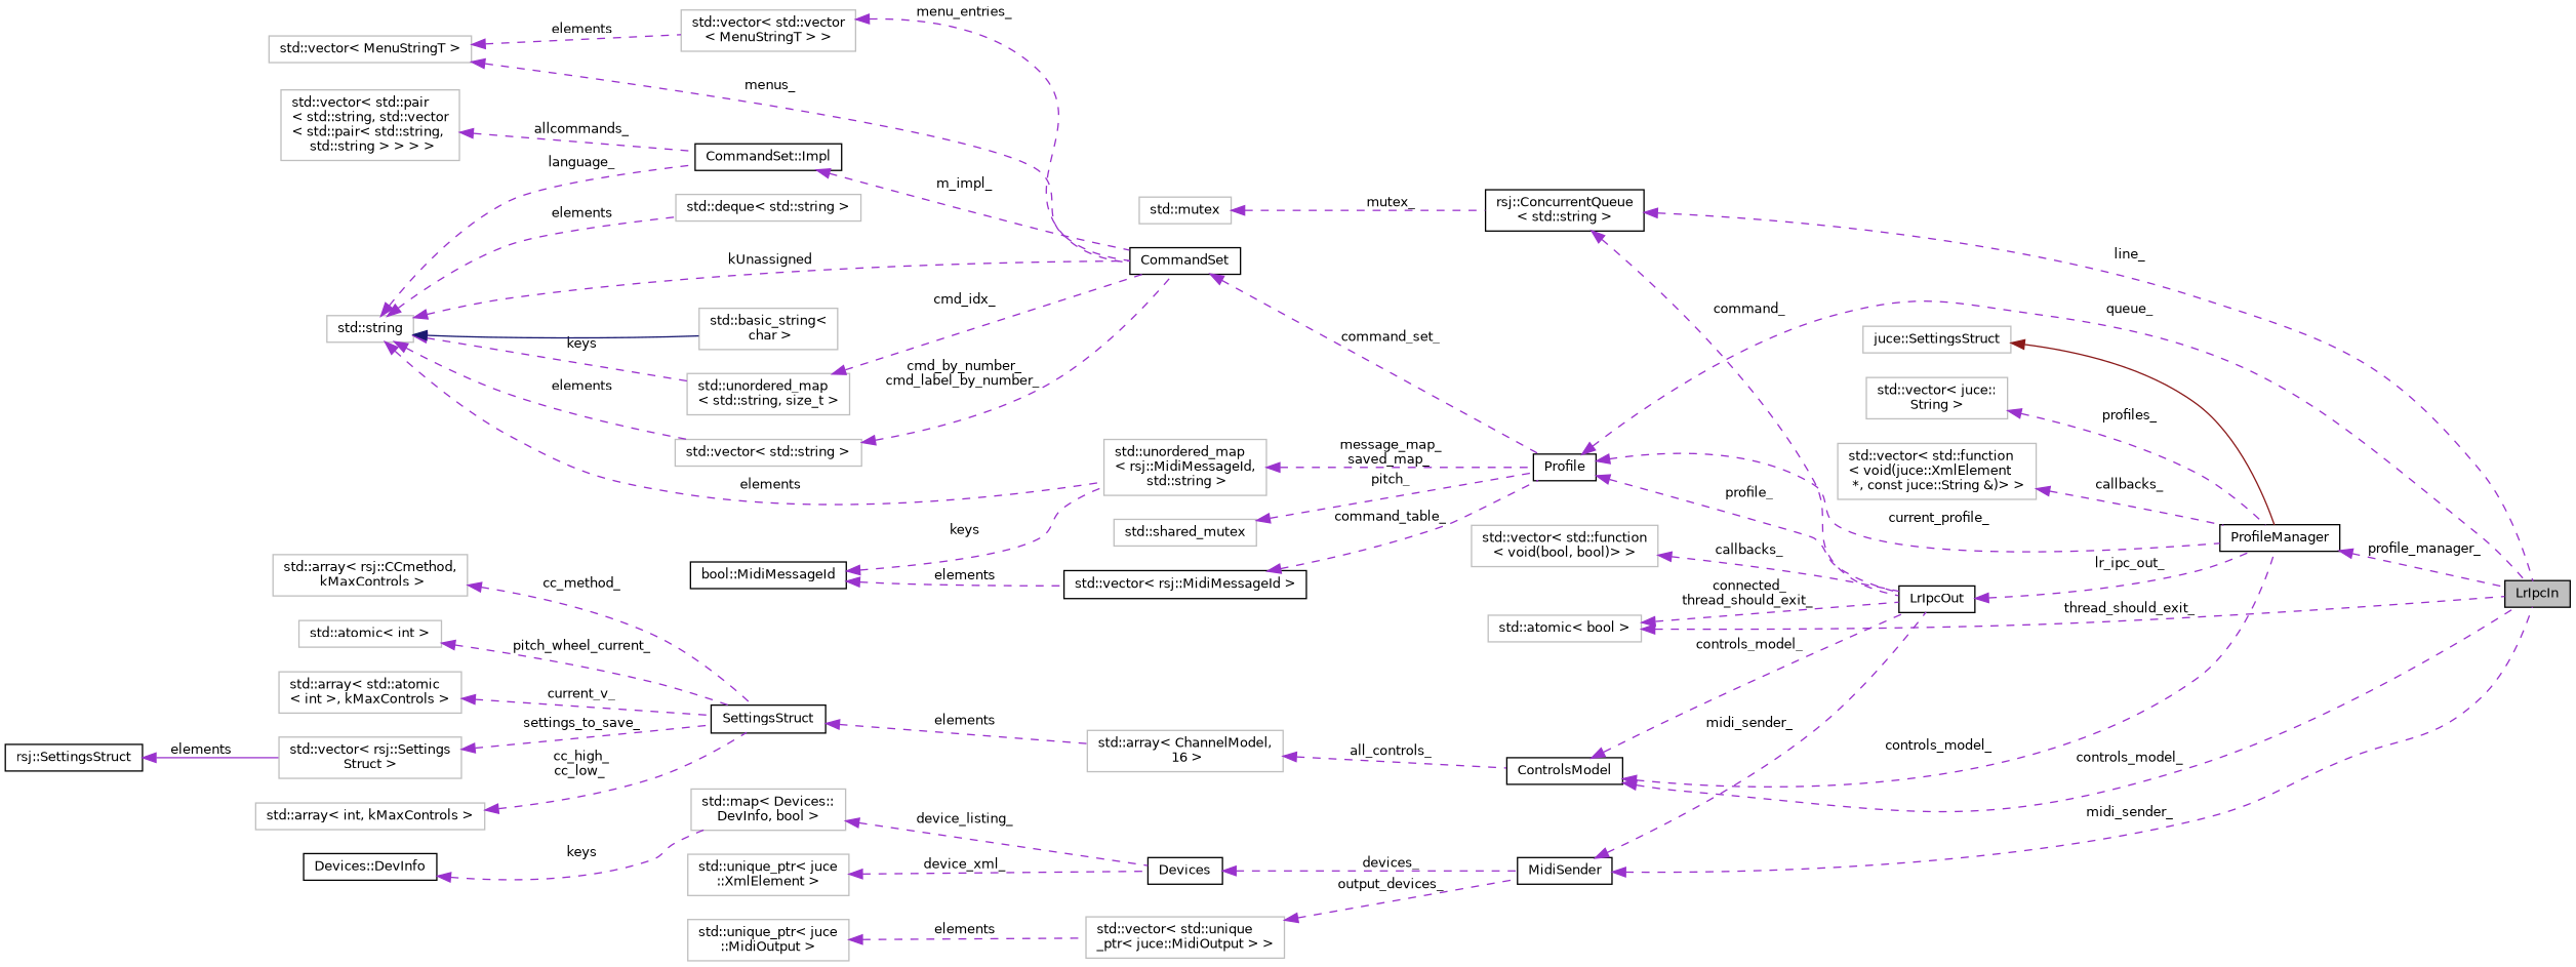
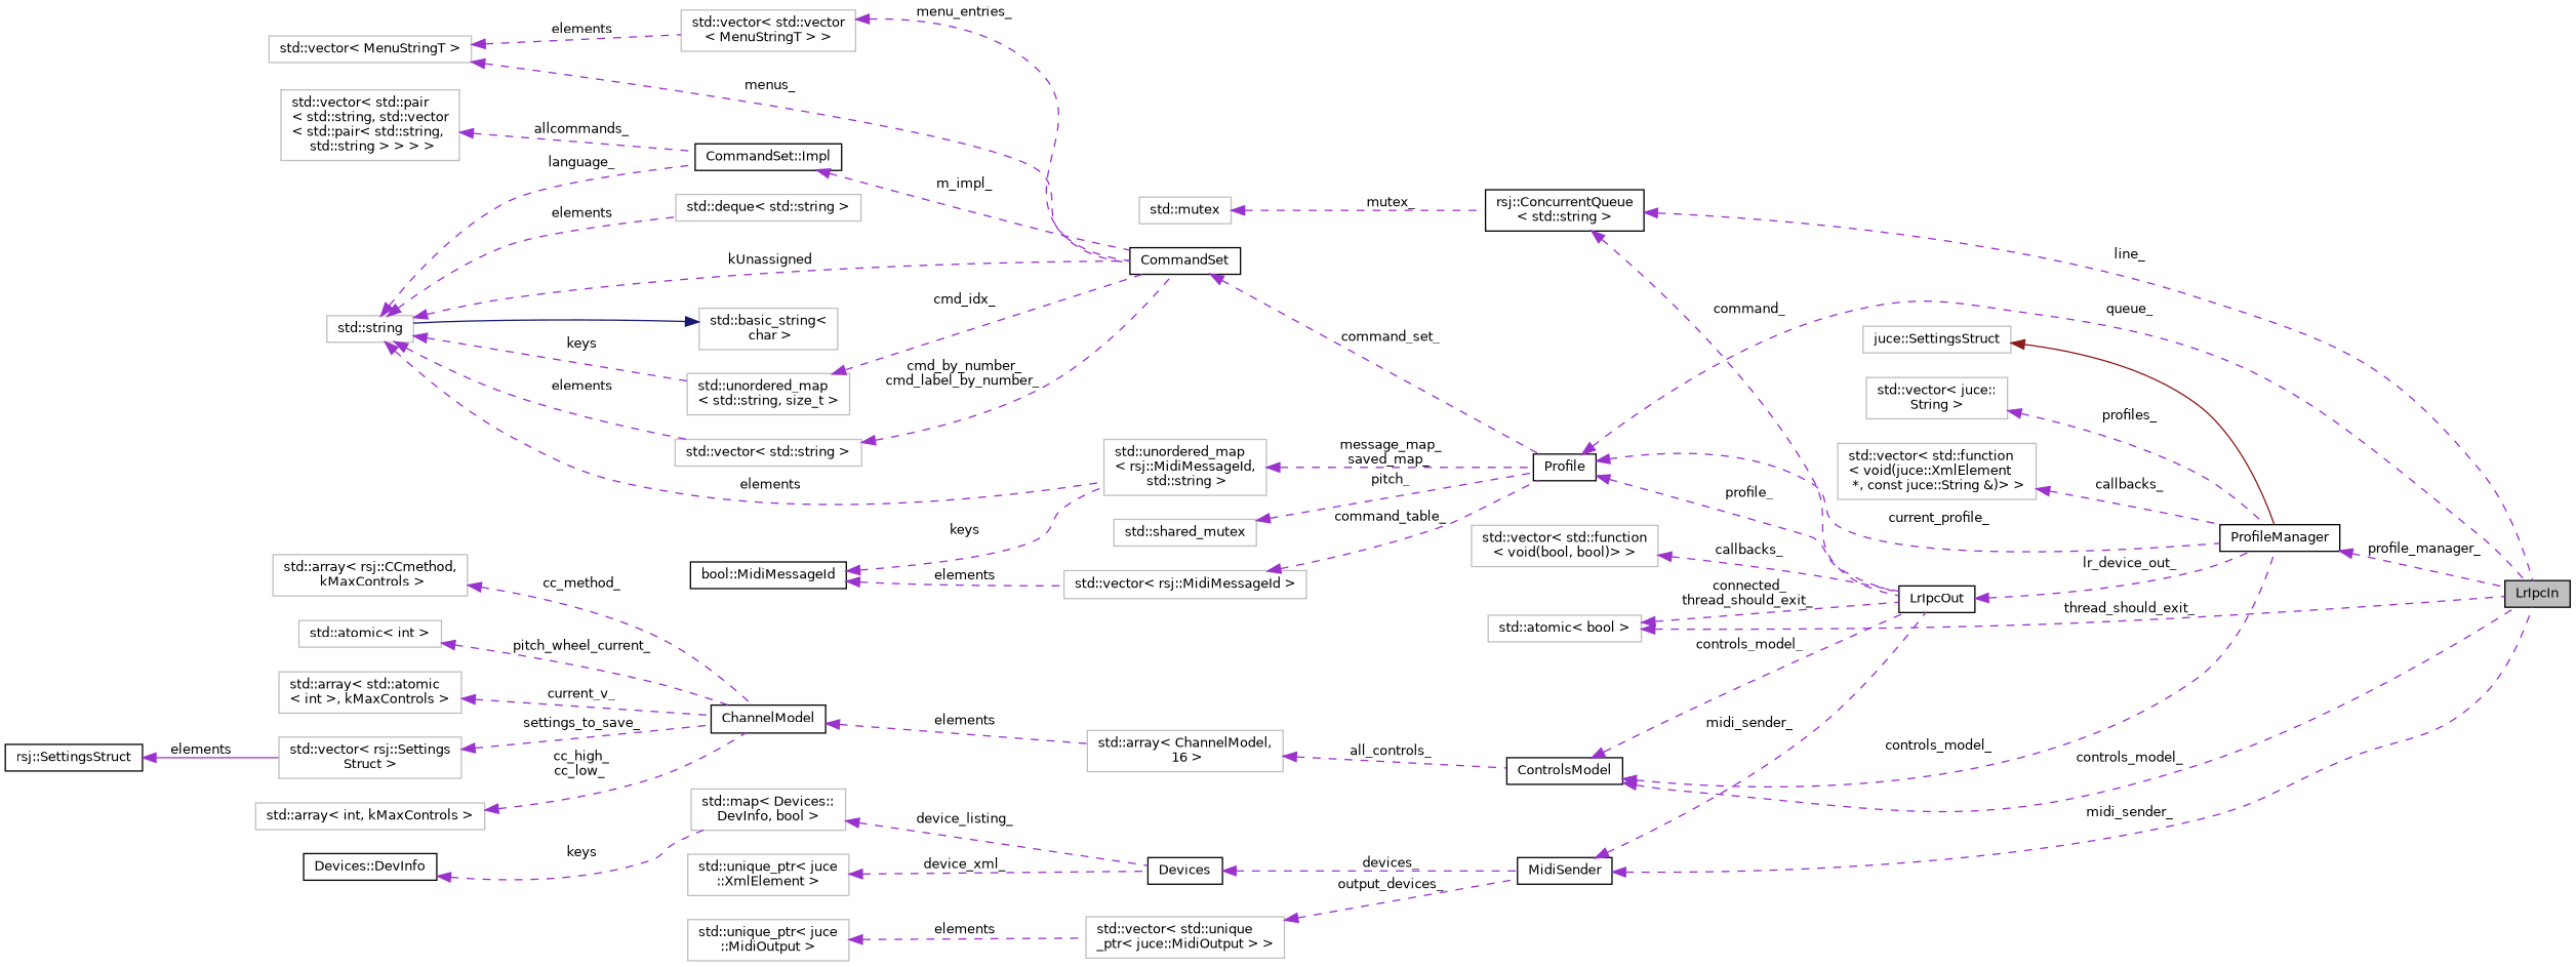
  digraph {
    rankdir=LR
    node [color=grey75 fillcolor=white fontname=Helvetica fontsize=10 shape=record style=filled]
    edge [color=darkorchid3 dir=back fontname=Helvetica fontsize=10 labelfontname=Helvetica labelfontsize=10 style=dashed]
    n1 [color=black fillcolor=grey75 fontcolor=black height=0.2 label=LrIpcIn width=0.4]
    n2 [color=black height=0.2 label="rsj::ConcurrentQueue\l\< std::string \>" width=0.4]
    n3 [color=black height=0.2 label=LrIpcOut width=0.4]
    n4 [color=black height=0.2 label=ProfileManager width=0.4]
    n5 [height=0.2 label="std::mutex" width=0.4]
    n6 [height=0.2 label="std::deque\< std::string \>" width=0.4]
    n7 [height=0.2 label="std::string" width=0.4]
    n8 [color=black height=0.2 label=CommandSet width=0.4]
    n9 [height=0.2 label="std::unordered_map\l\< std::string, size_t \>" width=0.4]
    n10 [color=black height=0.2 label="CommandSet::Impl" width=0.4]
    n11 [height=0.2 label="std::vector\< std::string \>" width=0.4]
    n12 [height=0.2 label="std::unordered_map\l\< rsj::MidiMessageId,\l std::string \>" width=0.4]
    n13 [color=black height=0.2 label=Profile width=0.4]
    n14 [height=0.2 label="std::basic_string\<\l char \>" width=0.4]
    n15 [height=0.2 label="std::atomic\< bool \>" width=0.4]
    n16 [height=0.2 label="juce::SettingsStruct" width=0.4]
    n17 [height=0.2 label="std::vector\< juce::\lString \>" width=0.4]
    n18 [height=0.2 label="std::vector\< std::vector\l\< MenuStringT \> \>" width=0.4]
    n19 [height=0.2 label="std::vector\< MenuStringT \>" width=0.4]
    n20 [height=0.2 label="std::vector\< std::pair\l\< std::string, std::vector\l\< std::pair\< std::string,\l std::string \> \> \> \>" width=0.4]
    n21 [height=0.2 label="std::shared_mutex" width=0.4]
-   n22 [color=black height=0.2 label="std::vector\< rsj::MidiMessageId \>" width=0.4]
+   n22 [height=0.2 label="std::vector\< rsj::MidiMessageId \>" width=0.4]
    n23 [color=black height=0.2 label="bool::MidiMessageId" width=0.4]
    n24 [height=0.2 label="std::vector\< std::function\l\< void(juce::XmlElement\l *, const juce::String &)\> \>" width=0.4]
    n25 [color=black height=0.2 label=ControlsModel width=0.4]
    n26 [height=0.2 label="std::array\< ChannelModel,\l 16 \>" width=0.4]
-   n27 [color=black height=0.2 label=SettingsStruct width=0.4]
+   n27 [color=black height=0.2 label=ChannelModel width=0.4]
    n28 [height=0.2 label="std::atomic\< int \>" width=0.4]
    n29 [height=0.2 label="std::array\< std::atomic\l\< int \>, kMaxControls \>" width=0.4]
    n30 [height=0.2 label="std::vector\< rsj::Settings\lStruct \>" width=0.4]
    n31 [color=black height=0.2 label="rsj::SettingsStruct" width=0.4]
    n32 [height=0.2 label="std::array\< int, kMaxControls \>" width=0.4]
    n33 [height=0.2 label="std::array\< rsj::CCmethod,\l kMaxControls \>" width=0.4]
    n34 [height=0.2 label="std::vector\< std::function\l\< void(bool, bool)\> \>" width=0.4]
    n35 [color=black height=0.2 label=MidiSender width=0.4]
    n36 [height=0.2 label="std::vector\< std::unique\l_ptr\< juce::MidiOutput \> \>" width=0.4]
    n37 [height=0.2 label="std::unique_ptr\< juce\l::MidiOutput \>" width=0.4]
    n38 [color=black height=0.2 label=Devices width=0.4]
    n39 [height=0.2 label="std::unique_ptr\< juce\l::XmlElement \>" width=0.4]
    n40 [height=0.2 label="std::map\< Devices::\lDevInfo, bool \>" width=0.4]
    n41 [color=black height=0.2 label="Devices::DevInfo" width=0.4]
    n2 -> n1 [label=" line_"]
    n2 -> n3 [label=" command_"]
-   n3 -> n4 [label=" lr_ipc_out_"]
+   n3 -> n4 [label=" lr_device_out_"]
    n4 -> n1 [label=" profile_manager_"]
    n5 -> n2 [label=" mutex_"]
    n7 -> n6 [label=" elements"]
    n7 -> n8 [label=" kUnassigned"]
    n7 -> n9 [label=" keys"]
    n7 -> n10 [label=" language_"]
    n7 -> n11 [label=" elements"]
    n7 -> n12 [label=" elements"]
    n8 -> n13 [label=" command_set_"]
    n9 -> n8 [label=" cmd_idx_"]
    n10 -> n8 [label=" m_impl_"]
    n11 -> n8 [label=" cmd_by_number_\ncmd_label_by_number_"]
    n12 -> n13 [label=" message_map_\nsaved_map_"]
    n13 -> n1 [label=" queue_"]
    n13 -> n3 [label=" profile_"]
    n13 -> n4 [label=" current_profile_"]
-   n7 -> n14 [color=midnightblue style=solid]
+   n14 -> n7 [color=midnightblue style=solid]
    n15 -> n1 [label=" thread_should_exit_"]
    n15 -> n3 [label=" connected_\nthread_should_exit_"]
    n16 -> n4 [color=firebrick4 style=solid]
    n17 -> n4 [label=" profiles_"]
    n18 -> n8 [label=" menu_entries_"]
    n19 -> n8 [label=" menus_"]
    n19 -> n18 [label=" elements"]
    n20 -> n10 [label=" allcommands_"]
    n21 -> n13 [label=" pitch_"]
    n22 -> n13 [label=" command_table_"]
    n23 -> n12 [label=" keys"]
    n23 -> n22 [label=" elements"]
    n24 -> n4 [label=" callbacks_"]
    n25 -> n1 [label=" controls_model_"]
    n25 -> n3 [label=" controls_model_"]
    n25 -> n4 [label=" controls_model_"]
    n26 -> n25 [label=" all_controls_"]
    n27 -> n26 [label=" elements"]
    n28 -> n27 [label=" pitch_wheel_current_"]
    n29 -> n27 [label=" current_v_"]
    n30 -> n27 [label=" settings_to_save_"]
    n31 -> n30 [label=" elements" style=solid]
    n32 -> n27 [label=" cc_high_\ncc_low_"]
    n33 -> n27 [label=" cc_method_"]
    n34 -> n3 [label=" callbacks_"]
    n35 -> n1 [label=" midi_sender_"]
    n35 -> n3 [label=" midi_sender_"]
    n36 -> n35 [label=" output_devices_"]
    n37 -> n36 [label=" elements"]
    n38 -> n35 [label=" devices_"]
    n39 -> n38 [label=" device_xml_"]
    n40 -> n38 [label=" device_listing_"]
    n41 -> n40 [label=" keys"]
  }
